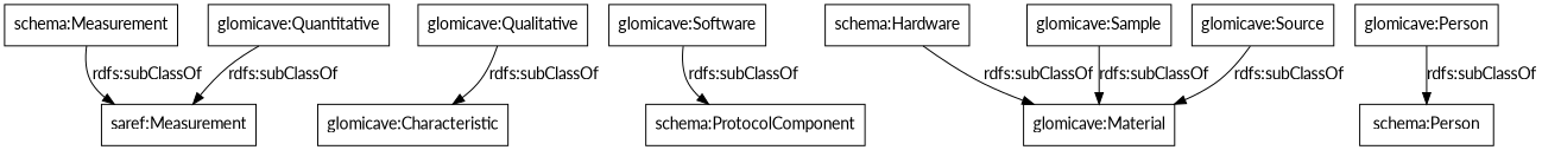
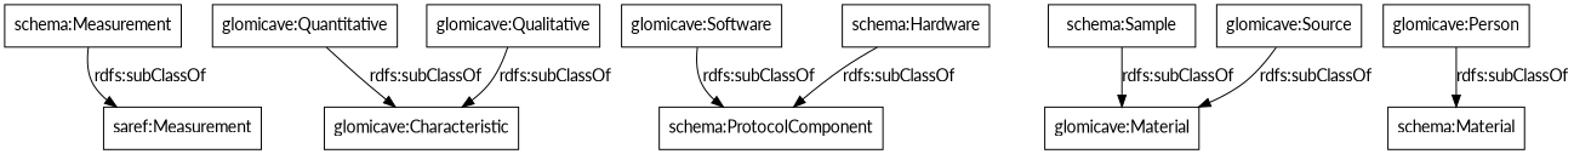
  digraph {
    fontname=Lato
    rankdir=TB
    node [color=black fontname=Lato shape=rectangle]
    edge [fontname=Lato]
    n1 [label="schema:Measurement"]
    "saref:Measurement"
    "glomicave:Qualitative"
    "glomicave:Characteristic"
    "glomicave:Quantitative"
    n6 [label="schema:Hardware"]
    n7 [label="schema:ProtocolComponent"]
    "glomicave:Source"
    "glomicave:Material"
    "glomicave:Person"
-   "schema:Person"
-   "glomicave:Sample"
+   "schema:Person" [label="schema:Material"]
+   "glomicave:Sample" [label="schema:Sample"]
    "glomicave:Software"
    n1 -> "saref:Measurement" [label="rdfs:subClassOf"]
    "glomicave:Qualitative" -> "glomicave:Characteristic" [label="rdfs:subClassOf"]
-   "glomicave:Quantitative" -> "saref:Measurement" [label="rdfs:subClassOf"]
-   n6 -> "glomicave:Material" [label="rdfs:subClassOf"]
+   "glomicave:Quantitative" -> "glomicave:Characteristic" [label="rdfs:subClassOf"]
+   n6 -> n7 [label="rdfs:subClassOf"]
    "glomicave:Source" -> "glomicave:Material" [label="rdfs:subClassOf"]
    "glomicave:Person" -> "schema:Person" [label="rdfs:subClassOf"]
    "glomicave:Sample" -> "glomicave:Material" [label="rdfs:subClassOf"]
    "glomicave:Software" -> n7 [label="rdfs:subClassOf"]
  }
